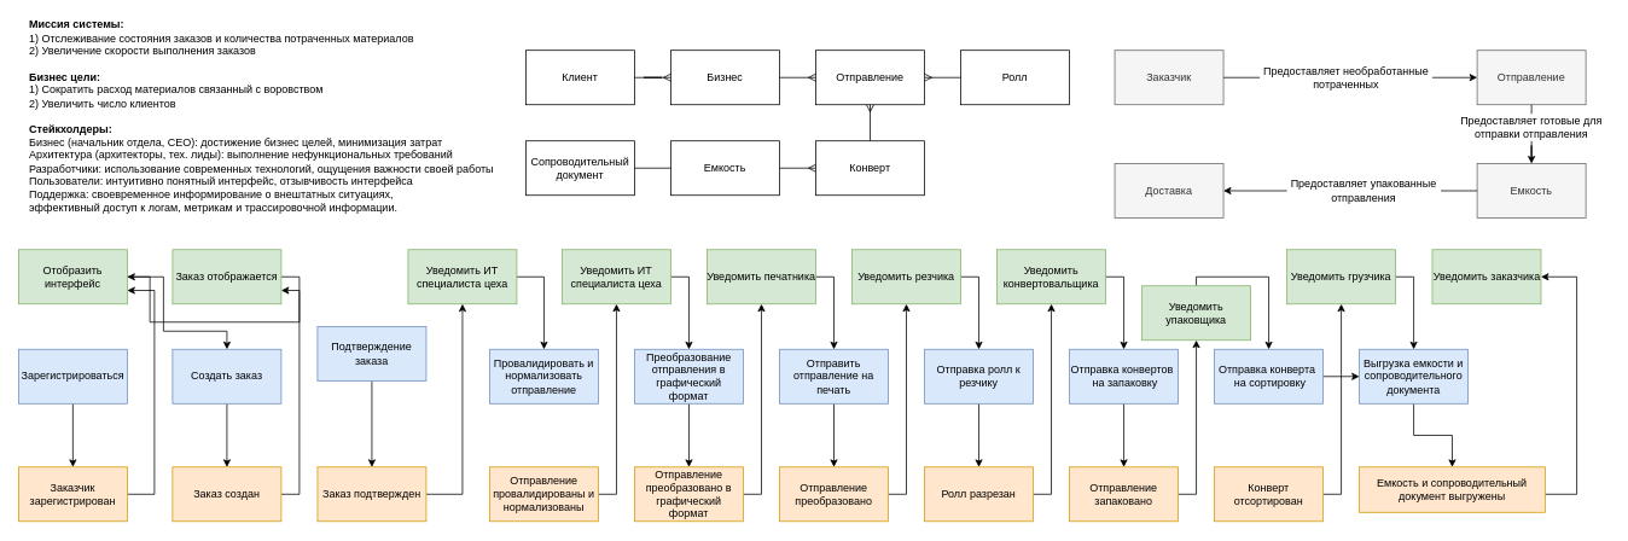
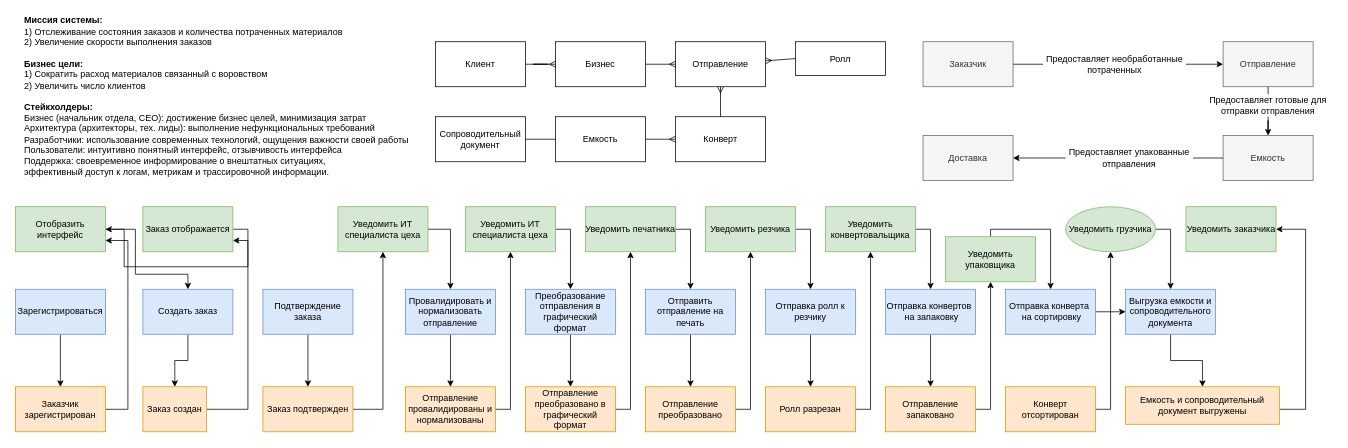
  <mxCell id="0" />
  <mxCell id="1" parent="0" />
  <mxCell id="2" value="Бизнес" style="rounded=0;whiteSpace=wrap;html=1;" parent="1" vertex="1"><mxGeometry x="740" y="55" width="120" height="60" as="geometry" /></mxCell>
  <mxCell id="3" value="Отправление" style="rounded=0;whiteSpace=wrap;html=1;" parent="1" vertex="1"><mxGeometry x="900" y="55" width="120" height="60" as="geometry" /></mxCell>
- <mxCell id="4" value="Ролл" style="rounded=0;whiteSpace=wrap;html=1;" parent="1" vertex="1"><mxGeometry x="1060" y="55" width="120" height="60" as="geometry" /></mxCell>
+ <mxCell id="4" value="Ролл" style="rounded=0;whiteSpace=wrap;html=1;" parent="1" vertex="1"><mxGeometry x="1060" y="55" width="120" height="45" as="geometry" /></mxCell>
  <mxCell id="5" value="Конверт" style="rounded=0;whiteSpace=wrap;html=1;" parent="1" vertex="1"><mxGeometry x="900" y="155" width="120" height="60" as="geometry" /></mxCell>
  <mxCell id="6" value="Емкость" style="rounded=0;whiteSpace=wrap;html=1;" parent="1" vertex="1"><mxGeometry x="740" y="155" width="120" height="60" as="geometry" /></mxCell>
  <mxCell id="7" value="Клиент" style="rounded=0;whiteSpace=wrap;html=1;" parent="1" vertex="1"><mxGeometry x="580" y="55" width="120" height="60" as="geometry" /></mxCell>
  <mxCell id="8" style="edgeStyle=orthogonalEdgeStyle;rounded=0;orthogonalLoop=1;jettySize=auto;html=1;entryX=0.5;entryY=0;entryDx=0;entryDy=0;" parent="1" source="9" target="33" edge="1"><mxGeometry relative="1" as="geometry" /></mxCell>
  <mxCell id="9" value="Зарегистрироваться" style="rounded=0;whiteSpace=wrap;html=1;fillColor=#dae8fc;strokeColor=#6c8ebf;" parent="1" vertex="1"><mxGeometry x="20" y="385" width="120" height="60" as="geometry" /></mxCell>
  <mxCell id="10" style="edgeStyle=orthogonalEdgeStyle;rounded=0;orthogonalLoop=1;jettySize=auto;html=1;entryX=0.5;entryY=0;entryDx=0;entryDy=0;" parent="1" source="11" target="39" edge="1"><mxGeometry relative="1" as="geometry" /></mxCell>
  <mxCell id="11" value="Создать заказ" style="rounded=0;whiteSpace=wrap;html=1;fillColor=#dae8fc;strokeColor=#6c8ebf;" parent="1" vertex="1"><mxGeometry x="190" y="385" width="120" height="60" as="geometry" /></mxCell>
+ <mxCell id="12" style="edgeStyle=orthogonalEdgeStyle;rounded=0;orthogonalLoop=1;jettySize=auto;html=1;entryX=0.5;entryY=0;entryDx=0;entryDy=0;" parent="1" source="13" target="41" edge="1"><mxGeometry relative="1" as="geometry" /></mxCell>
  <mxCell id="13" value="Провалидировать и нормализовать отправление" style="rounded=0;whiteSpace=wrap;html=1;fillColor=#dae8fc;strokeColor=#6c8ebf;" parent="1" vertex="1"><mxGeometry x="540" y="385" width="120" height="60" as="geometry" /></mxCell>
  <mxCell id="14" style="edgeStyle=orthogonalEdgeStyle;rounded=0;orthogonalLoop=1;jettySize=auto;html=1;entryX=0.5;entryY=0;entryDx=0;entryDy=0;" parent="1" source="15" target="43" edge="1"><mxGeometry relative="1" as="geometry" /></mxCell>
  <mxCell id="15" value="Преобразование отправления в графический формат" style="rounded=0;whiteSpace=wrap;html=1;fillColor=#dae8fc;strokeColor=#6c8ebf;" parent="1" vertex="1"><mxGeometry x="700" y="385" width="120" height="60" as="geometry" /></mxCell>
  <mxCell id="16" style="edgeStyle=orthogonalEdgeStyle;rounded=0;orthogonalLoop=1;jettySize=auto;html=1;entryX=0.5;entryY=0;entryDx=0;entryDy=0;" parent="1" source="17" target="45" edge="1"><mxGeometry relative="1" as="geometry" /></mxCell>
  <mxCell id="17" value="Отправить отправление на печать" style="rounded=0;whiteSpace=wrap;html=1;fillColor=#dae8fc;strokeColor=#6c8ebf;" parent="1" vertex="1"><mxGeometry x="860" y="385" width="120" height="60" as="geometry" /></mxCell>
  <mxCell id="18" style="edgeStyle=orthogonalEdgeStyle;rounded=0;orthogonalLoop=1;jettySize=auto;html=1;" parent="1" source="19" target="55" edge="1"><mxGeometry relative="1" as="geometry" /></mxCell>
  <mxCell id="19" value="Отправка ролл к резчику" style="rounded=0;whiteSpace=wrap;html=1;fillColor=#dae8fc;strokeColor=#6c8ebf;" parent="1" vertex="1"><mxGeometry x="1020" y="385" width="120" height="60" as="geometry" /></mxCell>
  <mxCell id="20" style="edgeStyle=orthogonalEdgeStyle;rounded=0;orthogonalLoop=1;jettySize=auto;html=1;" parent="1" source="21" target="57" edge="1"><mxGeometry relative="1" as="geometry" /></mxCell>
  <mxCell id="21" value="Отправка конвертов&amp;nbsp;&lt;br&gt;&amp;nbsp;на запаковку" style="rounded=0;whiteSpace=wrap;html=1;fillColor=#dae8fc;strokeColor=#6c8ebf;" parent="1" vertex="1"><mxGeometry x="1180" y="385" width="120" height="60" as="geometry" /></mxCell>
  <mxCell id="22" style="edgeStyle=orthogonalEdgeStyle;rounded=0;orthogonalLoop=1;jettySize=auto;html=1;" parent="1" source="23" target="25" edge="1"><mxGeometry relative="1" as="geometry" /></mxCell>
  <mxCell id="23" value="Отправка конверта&amp;nbsp;&lt;br&gt;&amp;nbsp;на сортировку" style="rounded=0;whiteSpace=wrap;html=1;fillColor=#dae8fc;strokeColor=#6c8ebf;" parent="1" vertex="1"><mxGeometry x="1340" y="385" width="120" height="60" as="geometry" /></mxCell>
  <mxCell id="24" style="edgeStyle=orthogonalEdgeStyle;rounded=0;orthogonalLoop=1;jettySize=auto;html=1;" parent="1" source="25" target="61" edge="1"><mxGeometry relative="1" as="geometry" /></mxCell>
  <mxCell id="25" value="Выгрузка емкости и сопроводительного документа" style="rounded=0;whiteSpace=wrap;html=1;fillColor=#dae8fc;strokeColor=#6c8ebf;" parent="1" vertex="1"><mxGeometry x="1500" y="385" width="120" height="60" as="geometry" /></mxCell>
  <mxCell id="26" style="edgeStyle=orthogonalEdgeStyle;rounded=0;orthogonalLoop=1;jettySize=auto;html=1;exitX=1;exitY=0.5;exitDx=0;exitDy=0;entryX=0.5;entryY=0;entryDx=0;entryDy=0;" parent="1" source="27" target="11" edge="1"><mxGeometry relative="1" as="geometry"><Array as="points"><mxPoint x="180" y="305" /><mxPoint x="180" y="365" /><mxPoint x="250" y="365" /></Array></mxGeometry></mxCell>
  <mxCell id="27" value="Отобразить интерфейс" style="rounded=0;whiteSpace=wrap;html=1;fillColor=#d5e8d4;strokeColor=#82b366;" parent="1" vertex="1"><mxGeometry x="20" y="275" width="120" height="60" as="geometry" /></mxCell>
  <mxCell id="28" style="edgeStyle=orthogonalEdgeStyle;rounded=0;orthogonalLoop=1;jettySize=auto;html=1;exitX=1;exitY=0.5;exitDx=0;exitDy=0;" parent="1" source="29" target="27" edge="1"><mxGeometry relative="1" as="geometry" /></mxCell>
  <mxCell id="29" value="Заказ отображается" style="rounded=0;whiteSpace=wrap;html=1;fillColor=#d5e8d4;strokeColor=#82b366;" parent="1" vertex="1"><mxGeometry x="190" y="275" width="120" height="60" as="geometry" /></mxCell>
  <mxCell id="30" style="edgeStyle=orthogonalEdgeStyle;rounded=0;orthogonalLoop=1;jettySize=auto;html=1;exitX=1;exitY=0.5;exitDx=0;exitDy=0;" parent="1" source="31" target="13" edge="1"><mxGeometry relative="1" as="geometry" /></mxCell>
  <mxCell id="31" value="Уведомить ИТ специалиста цеха" style="rounded=0;whiteSpace=wrap;html=1;fillColor=#d5e8d4;strokeColor=#82b366;" parent="1" vertex="1"><mxGeometry x="450" y="275" width="120" height="60" as="geometry" /></mxCell>
  <mxCell id="32" style="edgeStyle=orthogonalEdgeStyle;rounded=0;orthogonalLoop=1;jettySize=auto;html=1;exitX=1;exitY=0.5;exitDx=0;exitDy=0;entryX=1;entryY=0.75;entryDx=0;entryDy=0;" edge="1" parent="1" source="33" target="27"><mxGeometry relative="1" as="geometry"><Array as="points"><mxPoint x="170" y="545" /><mxPoint x="170" y="320" /></Array></mxGeometry></mxCell>
  <mxCell id="33" value="Заказчик зарегистрирован" style="rounded=0;whiteSpace=wrap;html=1;fillColor=#ffe6cc;strokeColor=#d79b00;" parent="1" vertex="1"><mxGeometry x="20" y="515" width="120" height="60" as="geometry" /></mxCell>
  <mxCell id="34" style="edgeStyle=orthogonalEdgeStyle;rounded=0;orthogonalLoop=1;jettySize=auto;html=1;entryX=0.5;entryY=0;entryDx=0;entryDy=0;" parent="1" source="35" target="37" edge="1"><mxGeometry relative="1" as="geometry" /></mxCell>
- <mxCell id="35" value="Подтверждение заказа" style="rounded=0;whiteSpace=wrap;html=1;fillColor=#dae8fc;strokeColor=#6c8ebf;" parent="1" vertex="1"><mxGeometry x="350" y="360" width="120" height="60" as="geometry" /></mxCell>
+ <mxCell id="35" value="Подтверждение заказа" style="rounded=0;whiteSpace=wrap;html=1;fillColor=#dae8fc;strokeColor=#6c8ebf;" parent="1" vertex="1"><mxGeometry x="350" y="385" width="120" height="60" as="geometry" /></mxCell>
  <mxCell id="36" style="edgeStyle=orthogonalEdgeStyle;rounded=0;orthogonalLoop=1;jettySize=auto;html=1;entryX=0.5;entryY=1;entryDx=0;entryDy=0;" parent="1" source="37" target="31" edge="1"><mxGeometry relative="1" as="geometry"><Array as="points"><mxPoint x="510" y="545" /></Array></mxGeometry></mxCell>
  <mxCell id="37" value="Заказ подтвержден" style="rounded=0;whiteSpace=wrap;html=1;fillColor=#ffe6cc;strokeColor=#d79b00;" parent="1" vertex="1"><mxGeometry x="350" y="515" width="120" height="60" as="geometry" /></mxCell>
  <mxCell id="38" style="edgeStyle=orthogonalEdgeStyle;rounded=0;orthogonalLoop=1;jettySize=auto;html=1;entryX=1;entryY=0.75;entryDx=0;entryDy=0;" parent="1" source="39" target="29" edge="1"><mxGeometry relative="1" as="geometry"><Array as="points"><mxPoint x="330" y="545" /><mxPoint x="330" y="320" /></Array></mxGeometry></mxCell>
- <mxCell id="39" value="Заказ создан" style="rounded=0;whiteSpace=wrap;html=1;fillColor=#ffe6cc;strokeColor=#d79b00;" parent="1" vertex="1"><mxGeometry x="190" y="515" width="120" height="60" as="geometry" /></mxCell>
+ <mxCell id="39" value="Заказ создан" style="rounded=0;whiteSpace=wrap;html=1;fillColor=#ffe6cc;strokeColor=#d79b00;" parent="1" vertex="1"><mxGeometry x="190" y="515" width="85" height="60" as="geometry" /></mxCell>
  <mxCell id="40" style="edgeStyle=orthogonalEdgeStyle;rounded=0;orthogonalLoop=1;jettySize=auto;html=1;entryX=0.5;entryY=1;entryDx=0;entryDy=0;" parent="1" source="41" target="47" edge="1"><mxGeometry relative="1" as="geometry"><Array as="points"><mxPoint x="680" y="545" /></Array></mxGeometry></mxCell>
  <mxCell id="41" value="Отправление провалидированы и нормализованы" style="rounded=0;whiteSpace=wrap;html=1;fillColor=#ffe6cc;strokeColor=#d79b00;" parent="1" vertex="1"><mxGeometry x="540" y="515" width="120" height="60" as="geometry" /></mxCell>
  <mxCell id="42" style="edgeStyle=orthogonalEdgeStyle;rounded=0;orthogonalLoop=1;jettySize=auto;html=1;exitX=1;exitY=0.5;exitDx=0;exitDy=0;entryX=0.5;entryY=1;entryDx=0;entryDy=0;" parent="1" source="43" target="49" edge="1"><mxGeometry relative="1" as="geometry" /></mxCell>
  <mxCell id="43" value="Отправление преобразовано в графический формат" style="rounded=0;whiteSpace=wrap;html=1;fillColor=#ffe6cc;strokeColor=#d79b00;" parent="1" vertex="1"><mxGeometry x="700" y="515" width="120" height="60" as="geometry" /></mxCell>
  <mxCell id="44" style="edgeStyle=orthogonalEdgeStyle;rounded=0;orthogonalLoop=1;jettySize=auto;html=1;exitX=1;exitY=0.5;exitDx=0;exitDy=0;entryX=0.5;entryY=1;entryDx=0;entryDy=0;" parent="1" source="45" target="51" edge="1"><mxGeometry relative="1" as="geometry" /></mxCell>
  <mxCell id="45" value="Отправление преобразовано" style="rounded=0;whiteSpace=wrap;html=1;fillColor=#ffe6cc;strokeColor=#d79b00;" parent="1" vertex="1"><mxGeometry x="860" y="515" width="120" height="60" as="geometry" /></mxCell>
  <mxCell id="46" style="edgeStyle=orthogonalEdgeStyle;rounded=0;orthogonalLoop=1;jettySize=auto;html=1;exitX=1;exitY=0.5;exitDx=0;exitDy=0;entryX=0.5;entryY=0;entryDx=0;entryDy=0;" parent="1" source="47" target="15" edge="1"><mxGeometry relative="1" as="geometry" /></mxCell>
  <mxCell id="47" value="Уведомить ИТ специалиста цеха" style="rounded=0;whiteSpace=wrap;html=1;fillColor=#d5e8d4;strokeColor=#82b366;" parent="1" vertex="1"><mxGeometry x="620" y="275" width="120" height="60" as="geometry" /></mxCell>
  <mxCell id="48" style="edgeStyle=orthogonalEdgeStyle;rounded=0;orthogonalLoop=1;jettySize=auto;html=1;exitX=1;exitY=0.5;exitDx=0;exitDy=0;entryX=0.5;entryY=0;entryDx=0;entryDy=0;" parent="1" source="49" target="17" edge="1"><mxGeometry relative="1" as="geometry" /></mxCell>
  <mxCell id="49" value="Уведомить&amp;nbsp;печатника" style="rounded=0;whiteSpace=wrap;html=1;fillColor=#d5e8d4;strokeColor=#82b366;" parent="1" vertex="1"><mxGeometry x="780" y="275" width="120" height="60" as="geometry" /></mxCell>
  <mxCell id="50" style="edgeStyle=orthogonalEdgeStyle;rounded=0;orthogonalLoop=1;jettySize=auto;html=1;exitX=1;exitY=0.5;exitDx=0;exitDy=0;entryX=0.5;entryY=0;entryDx=0;entryDy=0;" parent="1" source="51" target="19" edge="1"><mxGeometry relative="1" as="geometry" /></mxCell>
  <mxCell id="51" value="Уведомить&amp;nbsp;резчика" style="rounded=0;whiteSpace=wrap;html=1;fillColor=#d5e8d4;strokeColor=#82b366;" parent="1" vertex="1"><mxGeometry x="940" y="275" width="120" height="60" as="geometry" /></mxCell>
  <mxCell id="52" style="edgeStyle=orthogonalEdgeStyle;rounded=0;orthogonalLoop=1;jettySize=auto;html=1;" parent="1" source="53" target="21" edge="1"><mxGeometry relative="1" as="geometry"><Array as="points"><mxPoint x="1240" y="305" /></Array></mxGeometry></mxCell>
  <mxCell id="53" value="Уведомить конвертовальщика" style="rounded=0;whiteSpace=wrap;html=1;fillColor=#d5e8d4;strokeColor=#82b366;" parent="1" vertex="1"><mxGeometry x="1100" y="275" width="120" height="60" as="geometry" /></mxCell>
  <mxCell id="54" style="edgeStyle=orthogonalEdgeStyle;rounded=0;orthogonalLoop=1;jettySize=auto;html=1;entryX=0.5;entryY=1;entryDx=0;entryDy=0;" parent="1" source="55" target="53" edge="1"><mxGeometry relative="1" as="geometry"><Array as="points"><mxPoint x="1160" y="545" /></Array></mxGeometry></mxCell>
  <mxCell id="55" value="Ролл разрезан" style="rounded=0;whiteSpace=wrap;html=1;fillColor=#ffe6cc;strokeColor=#d79b00;" parent="1" vertex="1"><mxGeometry x="1020" y="515" width="120" height="60" as="geometry" /></mxCell>
  <mxCell id="56" style="edgeStyle=orthogonalEdgeStyle;rounded=0;orthogonalLoop=1;jettySize=auto;html=1;entryX=0.5;entryY=1;entryDx=0;entryDy=0;" parent="1" source="57" target="63" edge="1"><mxGeometry relative="1" as="geometry"><Array as="points"><mxPoint x="1320" y="545" /></Array></mxGeometry></mxCell>
  <mxCell id="57" value="Отправление запаковано" style="rounded=0;whiteSpace=wrap;html=1;fillColor=#ffe6cc;strokeColor=#d79b00;" parent="1" vertex="1"><mxGeometry x="1180" y="515" width="120" height="60" as="geometry" /></mxCell>
  <mxCell id="58" style="edgeStyle=orthogonalEdgeStyle;rounded=0;orthogonalLoop=1;jettySize=auto;html=1;entryX=0.5;entryY=1;entryDx=0;entryDy=0;" parent="1" source="59" target="65" edge="1"><mxGeometry relative="1" as="geometry"><Array as="points"><mxPoint x="1480" y="545" /></Array></mxGeometry></mxCell>
  <mxCell id="59" value="Конверт отсортирован" style="rounded=0;whiteSpace=wrap;html=1;fillColor=#ffe6cc;strokeColor=#d79b00;" parent="1" vertex="1"><mxGeometry x="1340" y="515" width="120" height="60" as="geometry" /></mxCell>
  <mxCell id="60" style="edgeStyle=orthogonalEdgeStyle;rounded=0;orthogonalLoop=1;jettySize=auto;html=1;entryX=1;entryY=0.5;entryDx=0;entryDy=0;" parent="1" source="61" target="66" edge="1"><mxGeometry relative="1" as="geometry"><Array as="points"><mxPoint x="1740" y="545" /><mxPoint x="1740" y="305" /></Array></mxGeometry></mxCell>
  <mxCell id="61" value="Емкость и сопроводительный документ выгружены" style="rounded=0;whiteSpace=wrap;html=1;fillColor=#ffe6cc;strokeColor=#d79b00;" parent="1" vertex="1"><mxGeometry x="1500" y="515" width="205" height="50" as="geometry" /></mxCell>
  <mxCell id="62" style="edgeStyle=orthogonalEdgeStyle;rounded=0;orthogonalLoop=1;jettySize=auto;html=1;entryX=0.5;entryY=0;entryDx=0;entryDy=0;" parent="1" source="63" target="23" edge="1"><mxGeometry relative="1" as="geometry"><Array as="points"><mxPoint x="1400" y="305" /></Array></mxGeometry></mxCell>
  <mxCell id="63" value="Уведомить упаковщика" style="rounded=0;whiteSpace=wrap;html=1;fillColor=#d5e8d4;strokeColor=#82b366;" parent="1" vertex="1"><mxGeometry x="1260" y="315" width="120" height="60" as="geometry" /></mxCell>
  <mxCell id="64" style="edgeStyle=orthogonalEdgeStyle;rounded=0;orthogonalLoop=1;jettySize=auto;html=1;entryX=0.5;entryY=0;entryDx=0;entryDy=0;" parent="1" source="65" target="25" edge="1"><mxGeometry relative="1" as="geometry"><Array as="points"><mxPoint x="1560" y="305" /></Array></mxGeometry></mxCell>
- <mxCell id="65" value="Уведомить грузчика" style="rounded=0;whiteSpace=wrap;html=1;fillColor=#d5e8d4;strokeColor=#82b366;" parent="1" vertex="1"><mxGeometry x="1420" y="275" width="120" height="60" as="geometry" /></mxCell>
+ <mxCell id="65" value="Уведомить грузчика" style="ellipse;whiteSpace=wrap;html=1;fillColor=#d5e8d4;strokeColor=#82b366;" parent="1" vertex="1"><mxGeometry x="1420" y="275" width="120" height="60" as="geometry" /></mxCell>
  <mxCell id="66" value="Уведомить заказчика" style="rounded=0;whiteSpace=wrap;html=1;fillColor=#d5e8d4;strokeColor=#82b366;" parent="1" vertex="1"><mxGeometry x="1580.5" y="275" width="120" height="60" as="geometry" /></mxCell>
  <mxCell id="67" value="&lt;b&gt;Миссия системы:&lt;/b&gt;&lt;br&gt;1) Отслеживание состояния заказов и количества потраченных материалов&lt;br&gt;2) Увеличение скорости выполнения заказов&lt;br&gt;&lt;br&gt;&lt;b&gt;Бизнес цели:&lt;br&gt;&lt;/b&gt;1) Сократить расход материалов связанный с воровством&lt;br&gt;2) Увеличить число клиентов&lt;br&gt;&lt;br&gt;&lt;b&gt;Стейкхолдеры:&lt;br&gt;&lt;/b&gt;Бизнес (начальник отдела, СЕО): достижение бизнес целей, минимизация затрат&lt;br&gt;Архитектура (архитекторы, тех. лиды):&amp;nbsp;выполнение нефункциональных требований&lt;br&gt;Разработчики: использование современных технологий, ощущения важности своей работы&lt;br&gt;Пользователи: интуитивно понятный интерфейс, отзывчивость интерфейса&lt;br&gt;Поддержка: своевременное информирование о внештатных ситуациях, &lt;br&gt;эффективный доступ к логам, метрикам и трассировочной информации.&lt;br&gt;&lt;br&gt;" style="text;html=1;align=left;verticalAlign=middle;resizable=0;points=[];autosize=1;strokeColor=none;fillColor=none;" vertex="1" parent="1"><mxGeometry x="30" y="20" width="530" height="230" as="geometry" /></mxCell>
  <mxCell id="68" value="" style="edgeStyle=entityRelationEdgeStyle;fontSize=12;html=1;endArrow=ERmany;rounded=0;exitX=1;exitY=0.5;exitDx=0;exitDy=0;" edge="1" parent="1" source="7" target="2"><mxGeometry width="100" height="100" relative="1" as="geometry"><mxPoint x="1000" y="365" as="sourcePoint" /><mxPoint x="1100" y="265" as="targetPoint" /></mxGeometry></mxCell>
  <mxCell id="69" value="" style="fontSize=12;html=1;endArrow=ERmany;rounded=0;exitX=1;exitY=0.5;exitDx=0;exitDy=0;entryX=0;entryY=0.5;entryDx=0;entryDy=0;" edge="1" parent="1" source="2" target="3"><mxGeometry width="100" height="100" relative="1" as="geometry"><mxPoint x="1000" y="365" as="sourcePoint" /><mxPoint x="1100" y="265" as="targetPoint" /></mxGeometry></mxCell>
  <mxCell id="70" value="" style="fontSize=12;html=1;endArrow=ERmany;rounded=0;exitX=0;exitY=0.5;exitDx=0;exitDy=0;" edge="1" parent="1" source="4" target="3"><mxGeometry width="100" height="100" relative="1" as="geometry"><mxPoint x="1000" y="255" as="sourcePoint" /><mxPoint x="1100" y="155" as="targetPoint" /></mxGeometry></mxCell>
  <mxCell id="71" value="" style="fontSize=12;html=1;endArrow=ERmany;rounded=0;exitX=1;exitY=0.5;exitDx=0;exitDy=0;entryX=0;entryY=0.5;entryDx=0;entryDy=0;" edge="1" parent="1" source="6" target="5"><mxGeometry width="100" height="100" relative="1" as="geometry"><mxPoint x="780" y="125" as="sourcePoint" /><mxPoint x="880" y="25" as="targetPoint" /></mxGeometry></mxCell>
  <mxCell id="72" value="" style="fontSize=12;html=1;endArrow=ERmany;rounded=0;entryX=0.5;entryY=1;entryDx=0;entryDy=0;exitX=0.5;exitY=0;exitDx=0;exitDy=0;" edge="1" parent="1" source="5" target="3"><mxGeometry width="100" height="100" relative="1" as="geometry"><mxPoint x="1000" y="355" as="sourcePoint" /><mxPoint x="1100" y="255" as="targetPoint" /></mxGeometry></mxCell>
  <mxCell id="73" value="Сопроводительный документ" style="rounded=0;whiteSpace=wrap;html=1;align=center;" vertex="1" parent="1"><mxGeometry x="580" y="155" width="120" height="60" as="geometry" /></mxCell>
  <mxCell id="74" value="" style="endArrow=none;html=1;rounded=0;exitX=1;exitY=0.5;exitDx=0;exitDy=0;entryX=0;entryY=0.5;entryDx=0;entryDy=0;" edge="1" parent="1" source="73" target="6"><mxGeometry width="50" height="50" relative="1" as="geometry"><mxPoint x="1050" y="325" as="sourcePoint" /><mxPoint x="1100" y="275" as="targetPoint" /></mxGeometry></mxCell>
  <mxCell id="75" value="Заказчик" style="rounded=0;whiteSpace=wrap;html=1;align=center;fillColor=#f5f5f5;fontColor=#333333;strokeColor=#666666;" vertex="1" parent="1"><mxGeometry x="1230" y="55" width="120" height="60" as="geometry" /></mxCell>
  <mxCell id="76" style="edgeStyle=orthogonalEdgeStyle;rounded=0;orthogonalLoop=1;jettySize=auto;html=1;entryX=0.5;entryY=0;entryDx=0;entryDy=0;startArrow=none;" edge="1" parent="1" source="83" target="79"><mxGeometry relative="1" as="geometry" /></mxCell>
  <mxCell id="77" value="Отправление" style="rounded=0;whiteSpace=wrap;html=1;fillColor=#f5f5f5;fontColor=#333333;strokeColor=#666666;" vertex="1" parent="1"><mxGeometry x="1630" y="55" width="120" height="60" as="geometry" /></mxCell>
  <mxCell id="78" style="edgeStyle=orthogonalEdgeStyle;rounded=0;orthogonalLoop=1;jettySize=auto;html=1;entryX=1;entryY=0.5;entryDx=0;entryDy=0;startArrow=none;" edge="1" parent="1" source="81" target="80"><mxGeometry relative="1" as="geometry" /></mxCell>
  <mxCell id="79" value="Емкость" style="rounded=0;whiteSpace=wrap;html=1;fillColor=#f5f5f5;fontColor=#333333;strokeColor=#666666;" vertex="1" parent="1"><mxGeometry x="1630" y="180" width="120" height="60" as="geometry" /></mxCell>
  <mxCell id="80" value="Доставка" style="rounded=0;whiteSpace=wrap;html=1;align=center;fillColor=#f5f5f5;fontColor=#333333;strokeColor=#666666;" vertex="1" parent="1"><mxGeometry x="1230" y="180" width="120" height="60" as="geometry" /></mxCell>
  <mxCell id="81" value="Предоставляет упакованные отправления" style="text;html=1;strokeColor=none;fillColor=none;align=center;verticalAlign=middle;whiteSpace=wrap;rounded=0;" vertex="1" parent="1"><mxGeometry x="1420" y="195" width="170" height="30" as="geometry" /></mxCell>
  <mxCell id="82" value="" style="edgeStyle=orthogonalEdgeStyle;rounded=0;orthogonalLoop=1;jettySize=auto;html=1;entryX=1;entryY=0.5;entryDx=0;entryDy=0;endArrow=none;" edge="1" parent="1" source="79" target="81"><mxGeometry relative="1" as="geometry"><mxPoint x="1630" y="210" as="sourcePoint" /><mxPoint x="1350" y="210" as="targetPoint" /></mxGeometry></mxCell>
  <mxCell id="83" value="Предоставляет готовые для отправки отправления" style="text;html=1;strokeColor=none;fillColor=none;align=center;verticalAlign=middle;whiteSpace=wrap;rounded=0;" vertex="1" parent="1"><mxGeometry x="1605" y="125" width="170" height="30" as="geometry" /></mxCell>
  <mxCell id="84" value="" style="endArrow=none;html=1;rounded=0;entryX=0.5;entryY=1;entryDx=0;entryDy=0;exitX=0.5;exitY=0;exitDx=0;exitDy=0;" edge="1" parent="1" source="83" target="77"><mxGeometry width="50" height="50" relative="1" as="geometry"><mxPoint x="1440" y="150" as="sourcePoint" /><mxPoint x="1490" y="100" as="targetPoint" /></mxGeometry></mxCell>
  <mxCell id="85" style="edgeStyle=orthogonalEdgeStyle;rounded=0;orthogonalLoop=1;jettySize=auto;html=1;entryX=0;entryY=0.5;entryDx=0;entryDy=0;" edge="1" parent="1" source="86" target="77"><mxGeometry relative="1" as="geometry" /></mxCell>
  <mxCell id="86" value="Предоставляет необработанные потраченных" style="text;html=1;strokeColor=none;fillColor=none;align=center;verticalAlign=middle;whiteSpace=wrap;rounded=0;" vertex="1" parent="1"><mxGeometry x="1390" y="70" width="190.5" height="30" as="geometry" /></mxCell>
  <mxCell id="87" value="" style="endArrow=none;html=1;rounded=0;exitX=1;exitY=0.5;exitDx=0;exitDy=0;entryX=0;entryY=0.5;entryDx=0;entryDy=0;" edge="1" parent="1" source="75" target="86"><mxGeometry width="50" height="50" relative="1" as="geometry"><mxPoint x="1440" y="140" as="sourcePoint" /><mxPoint x="1490" y="90" as="targetPoint" /></mxGeometry></mxCell>
